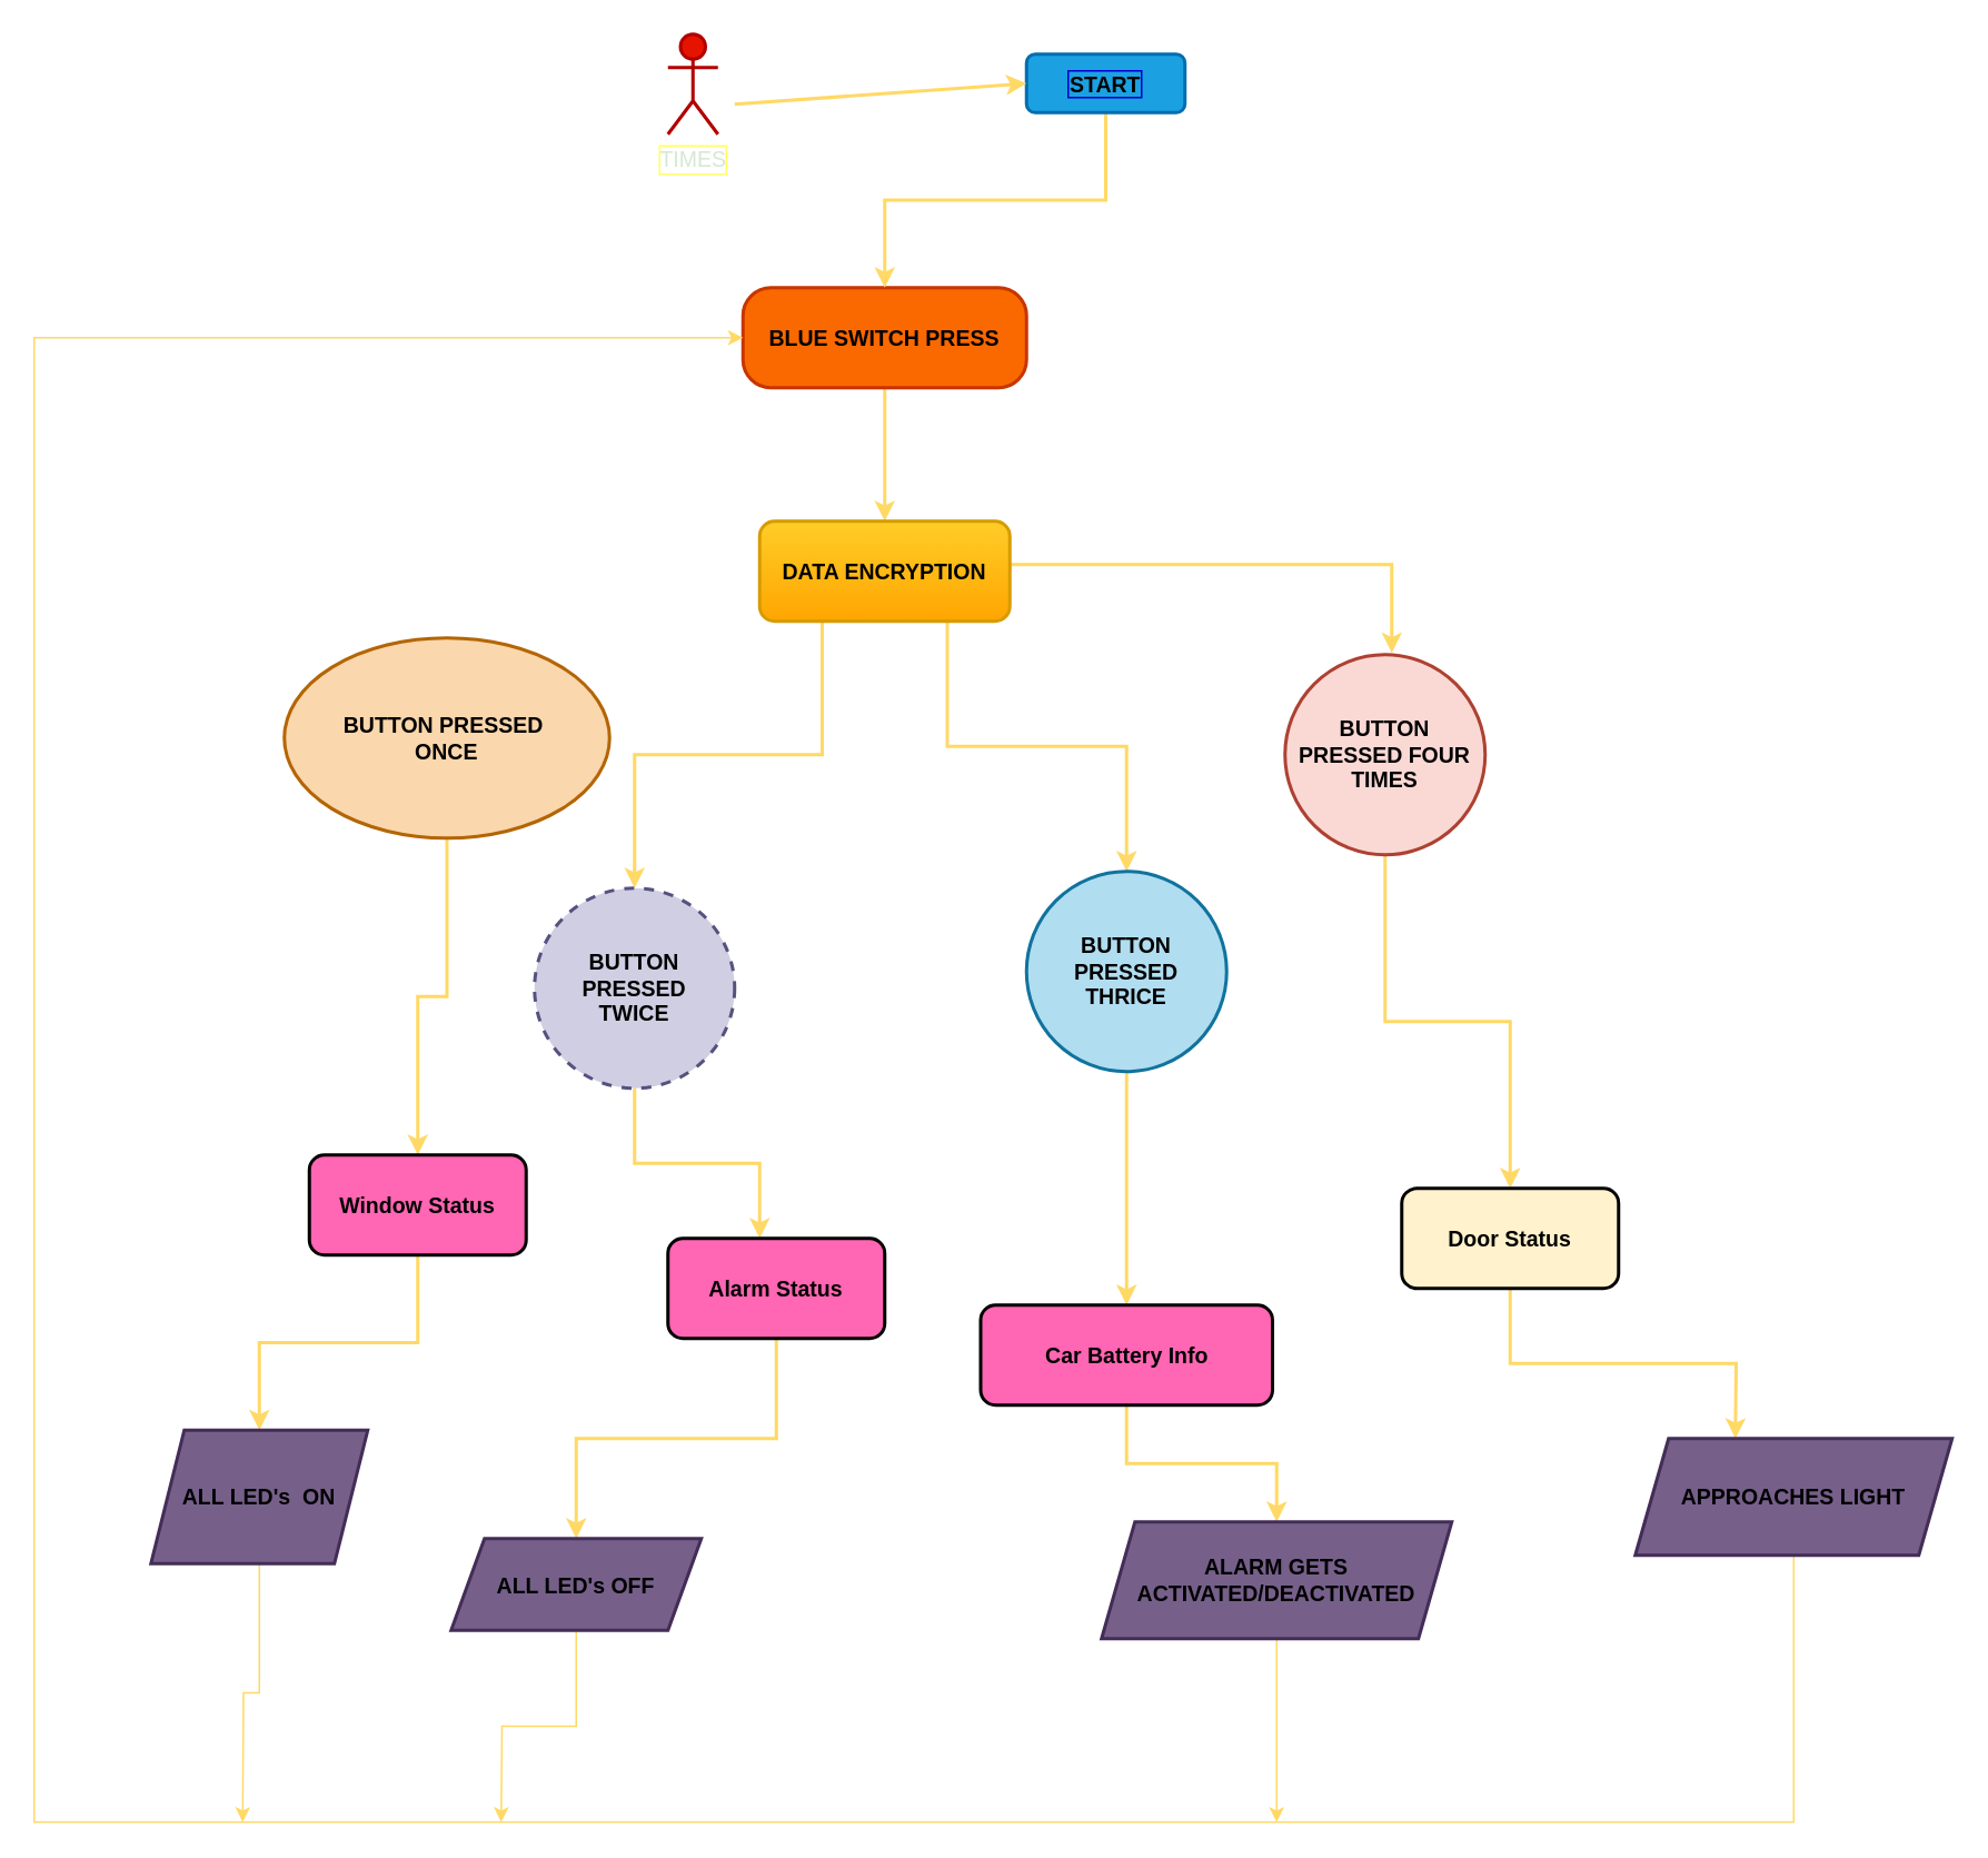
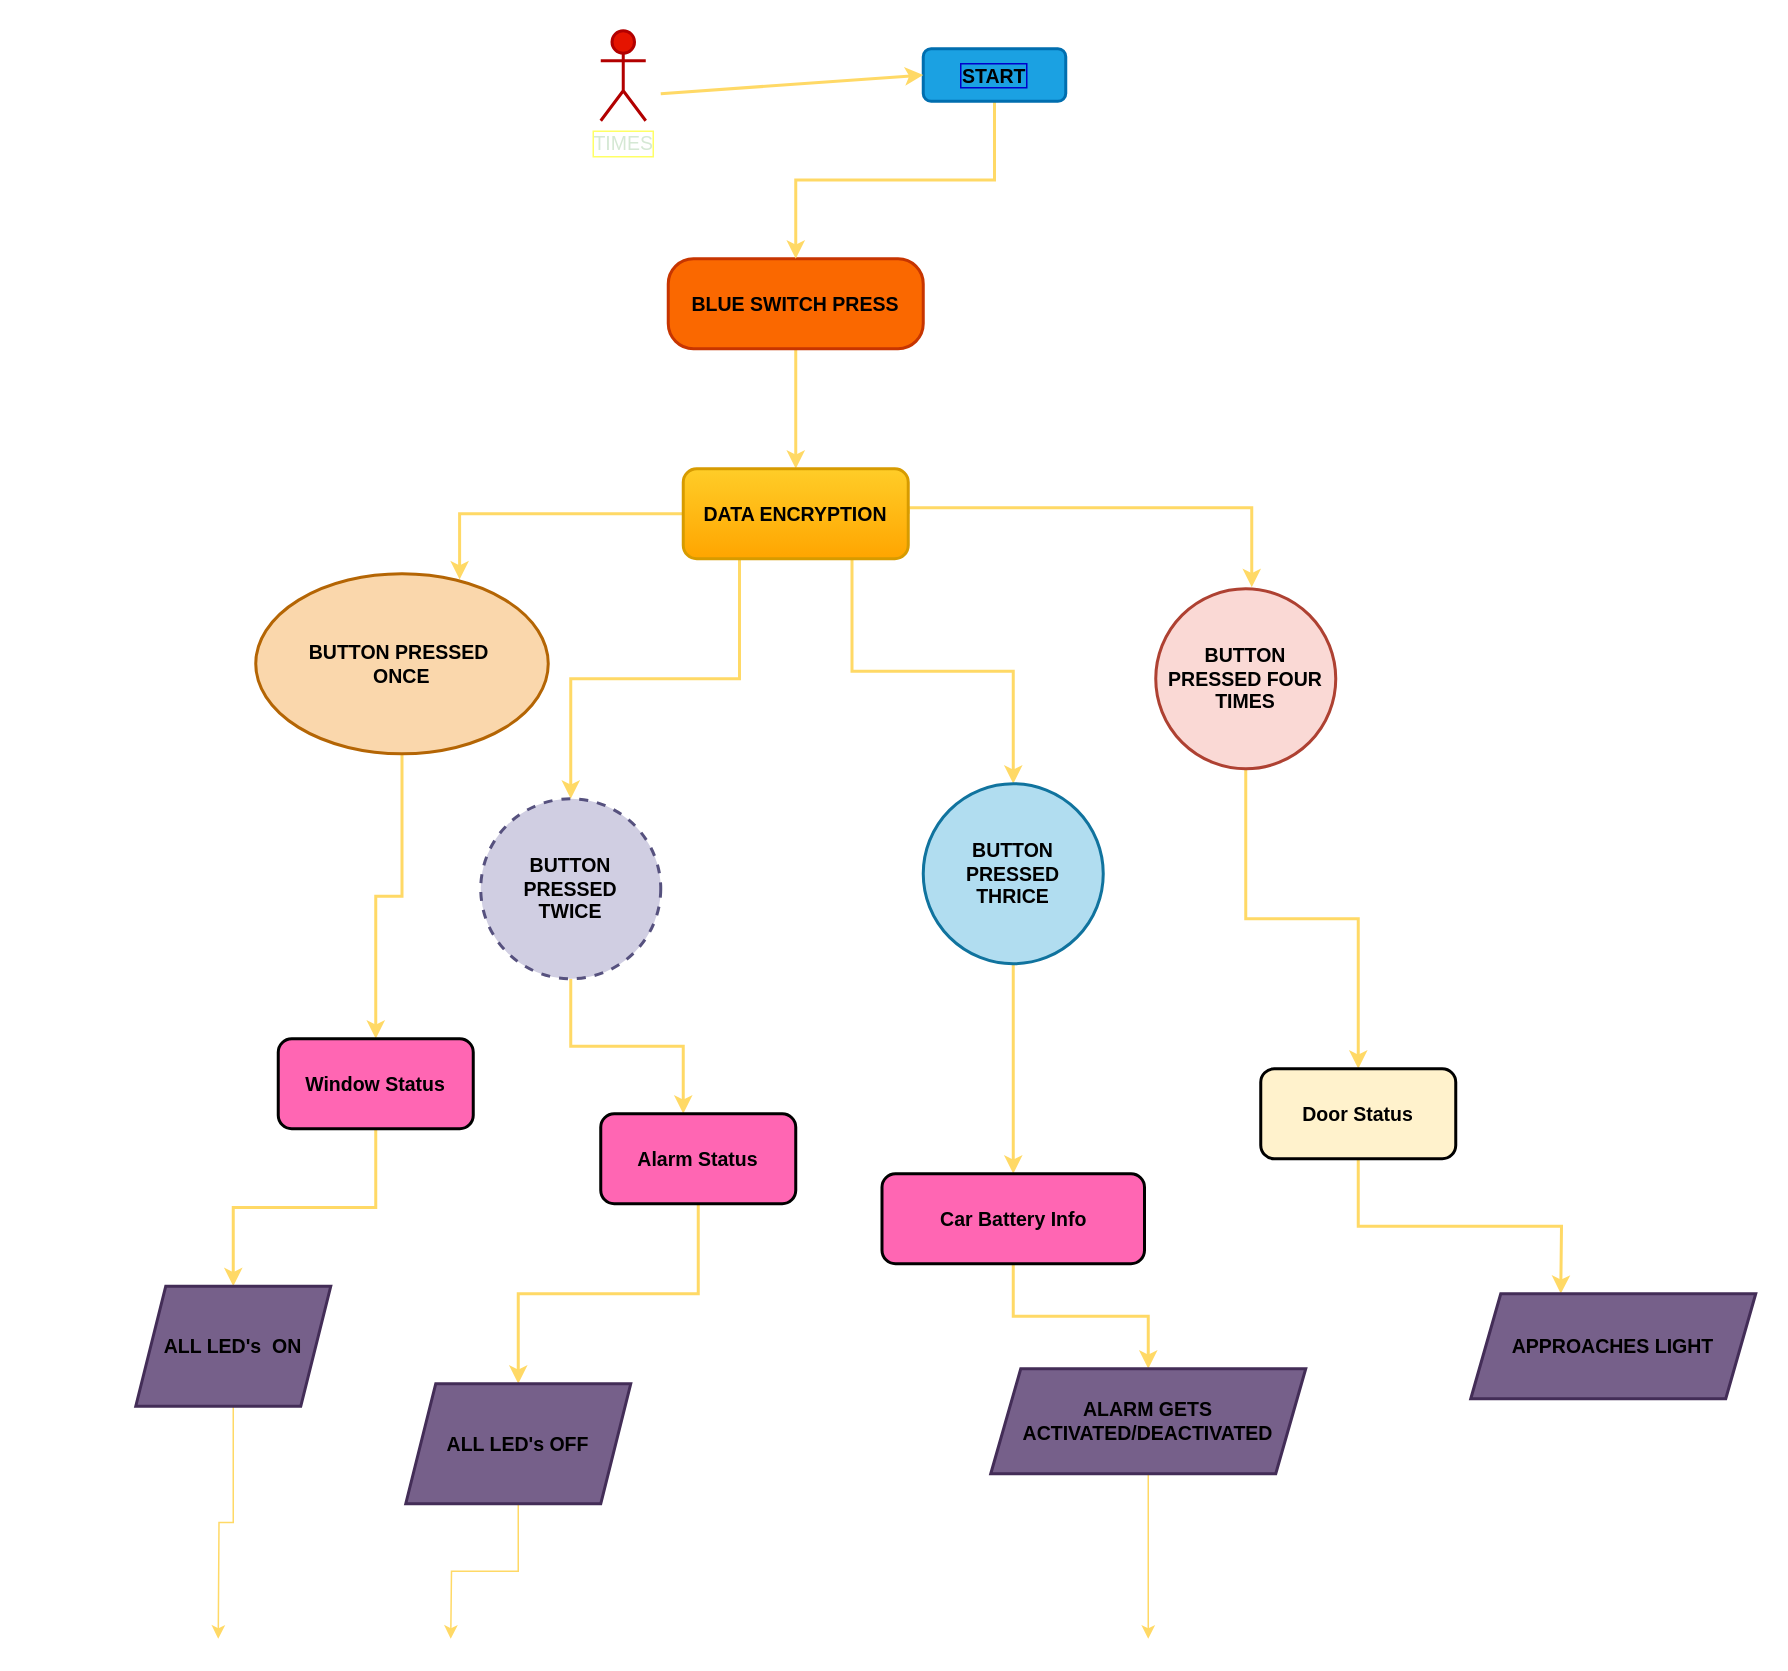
  <mxCell id="0" />
  <mxCell id="1" parent="0" />
  <mxCell id="2" style="edgeStyle=orthogonalEdgeStyle;rounded=0;orthogonalLoop=1;jettySize=auto;html=1;exitX=0.5;exitY=1;exitDx=0;exitDy=0;entryX=0.5;entryY=0;entryDx=0;entryDy=0;fontStyle=1;fillColor=#ffff88;strokeColor=#FFD966;strokeWidth=2;fontSize=13;" parent="1" source="3" target="8" edge="1"><mxGeometry relative="1" as="geometry" /></mxCell>
  <mxCell id="3" value="BLUE SWITCH PRESS" style="rounded=1;whiteSpace=wrap;html=1;arcSize=28;fontStyle=1;fillColor=#fa6800;strokeColor=#C73500;strokeWidth=2;fontSize=13;labelBackgroundColor=none;fontColor=#000000;" parent="1" vertex="1"><mxGeometry x="445" y="172" width="170" height="60" as="geometry" /></mxCell>
  <mxCell id="4" style="edgeStyle=orthogonalEdgeStyle;rounded=0;orthogonalLoop=1;jettySize=auto;html=1;exitX=1;exitY=0.5;exitDx=0;exitDy=0;fontStyle=1;strokeColor=#FFD966;strokeWidth=2;fontSize=13;" parent="1" source="8" edge="1"><mxGeometry relative="1" as="geometry"><mxPoint x="834" y="391" as="targetPoint" /><Array as="points"><mxPoint x="605" y="338" /><mxPoint x="834" y="338" /></Array></mxGeometry></mxCell>
  <mxCell id="5" style="edgeStyle=orthogonalEdgeStyle;rounded=0;orthogonalLoop=1;jettySize=auto;html=1;exitX=0.75;exitY=1;exitDx=0;exitDy=0;fontStyle=1;strokeColor=#FFD966;strokeWidth=2;fontSize=13;" parent="1" source="8" target="12" edge="1"><mxGeometry relative="1" as="geometry" /></mxCell>
+ <mxCell id="6" style="edgeStyle=orthogonalEdgeStyle;rounded=0;orthogonalLoop=1;jettySize=auto;html=1;exitX=0;exitY=0.5;exitDx=0;exitDy=0;entryX=0.697;entryY=0.032;entryDx=0;entryDy=0;entryPerimeter=0;fontStyle=1;strokeColor=#FFD966;strokeWidth=2;fontSize=13;" parent="1" source="8" target="14" edge="1"><mxGeometry relative="1" as="geometry" /></mxCell>
  <mxCell id="7" style="edgeStyle=orthogonalEdgeStyle;rounded=0;orthogonalLoop=1;jettySize=auto;html=1;exitX=0.25;exitY=1;exitDx=0;exitDy=0;entryX=0.5;entryY=0;entryDx=0;entryDy=0;fontStyle=1;strokeColor=#FFD966;strokeWidth=2;fontSize=13;" parent="1" source="8" target="10" edge="1"><mxGeometry relative="1" as="geometry" /></mxCell>
  <mxCell id="8" value="DATA ENCRYPTION" style="rounded=1;whiteSpace=wrap;html=1;fontStyle=1;fillColor=#ffcd28;gradientColor=#ffa500;strokeColor=#d79b00;strokeWidth=2;fontSize=13;" parent="1" vertex="1"><mxGeometry x="455" y="312" width="150" height="60" as="geometry" /></mxCell>
  <mxCell id="9" style="edgeStyle=orthogonalEdgeStyle;rounded=0;orthogonalLoop=1;jettySize=auto;html=1;exitX=0.5;exitY=1;exitDx=0;exitDy=0;entryX=0.423;entryY=0;entryDx=0;entryDy=0;entryPerimeter=0;fontStyle=1;strokeColor=#FFD966;strokeWidth=2;fontSize=13;" parent="1" source="10" target="20" edge="1"><mxGeometry relative="1" as="geometry" /></mxCell>
  <mxCell id="10" value="BUTTON PRESSED&lt;br style=&quot;font-size: 13px;&quot;&gt;TWICE" style="ellipse;whiteSpace=wrap;html=1;aspect=fixed;fontStyle=1;fillColor=#d0cee2;strokeColor=#56517e;strokeWidth=2;fontSize=13;dashed=1;" parent="1" vertex="1"><mxGeometry x="320" y="532" width="120" height="120" as="geometry" /></mxCell>
  <mxCell id="11" style="edgeStyle=orthogonalEdgeStyle;rounded=0;orthogonalLoop=1;jettySize=auto;html=1;exitX=0.5;exitY=1;exitDx=0;exitDy=0;entryX=0.5;entryY=0;entryDx=0;entryDy=0;fontStyle=1;strokeColor=#FFD966;strokeWidth=2;fontSize=13;" parent="1" source="12" target="22" edge="1"><mxGeometry relative="1" as="geometry" /></mxCell>
  <mxCell id="12" value="BUTTON PRESSED&lt;br style=&quot;font-size: 13px;&quot;&gt;THRICE" style="ellipse;whiteSpace=wrap;html=1;aspect=fixed;fontStyle=1;fillColor=#b1ddf0;strokeColor=#10739e;strokeWidth=2;fontSize=13;" parent="1" vertex="1"><mxGeometry x="615" y="522" width="120" height="120" as="geometry" /></mxCell>
  <mxCell id="13" style="edgeStyle=orthogonalEdgeStyle;rounded=0;orthogonalLoop=1;jettySize=auto;html=1;exitX=0.5;exitY=1;exitDx=0;exitDy=0;entryX=0.5;entryY=0;entryDx=0;entryDy=0;fontStyle=1;strokeColor=#FFD966;strokeWidth=2;fontSize=13;" parent="1" source="14" target="18" edge="1"><mxGeometry relative="1" as="geometry" /></mxCell>
  <mxCell id="14" value="BUTTON PRESSED&amp;nbsp;&lt;br style=&quot;font-size: 13px;&quot;&gt;ONCE" style="ellipse;whiteSpace=wrap;html=1;aspect=fixed;fontStyle=1;fillColor=#fad7ac;strokeColor=#b46504;strokeWidth=2;fontSize=13;" parent="1" vertex="1"><mxGeometry x="170" y="382" width="195" height="120" as="geometry" /></mxCell>
  <mxCell id="15" style="edgeStyle=orthogonalEdgeStyle;rounded=0;orthogonalLoop=1;jettySize=auto;html=1;exitX=0.5;exitY=1;exitDx=0;exitDy=0;entryX=0.5;entryY=0;entryDx=0;entryDy=0;fontStyle=1;strokeColor=#FFD966;strokeWidth=2;fontSize=13;" parent="1" source="16" target="24" edge="1"><mxGeometry relative="1" as="geometry" /></mxCell>
  <mxCell id="16" value="BUTTON PRESSED FOUR TIMES" style="ellipse;whiteSpace=wrap;html=1;aspect=fixed;fontStyle=1;fillColor=#fad9d5;strokeColor=#ae4132;strokeWidth=2;fontSize=13;" parent="1" vertex="1"><mxGeometry x="770" y="392" width="120" height="120" as="geometry" /></mxCell>
  <mxCell id="17" style="edgeStyle=orthogonalEdgeStyle;rounded=0;orthogonalLoop=1;jettySize=auto;html=1;exitX=0.5;exitY=1;exitDx=0;exitDy=0;entryX=0.5;entryY=0;entryDx=0;entryDy=0;fontStyle=1;strokeColor=#FFD966;strokeWidth=2;fontSize=13;" parent="1" source="18" target="30" edge="1"><mxGeometry relative="1" as="geometry"><mxPoint x="160" y="852" as="targetPoint" /></mxGeometry></mxCell>
  <mxCell id="18" value="Window Status" style="rounded=1;whiteSpace=wrap;html=1;fontStyle=1;fillColor=#FF66B3;strokeWidth=2;fontSize=13;" parent="1" vertex="1"><mxGeometry x="185" y="692" width="130" height="60" as="geometry" /></mxCell>
  <mxCell id="19" style="edgeStyle=orthogonalEdgeStyle;rounded=0;orthogonalLoop=1;jettySize=auto;html=1;exitX=0.5;exitY=1;exitDx=0;exitDy=0;entryX=0.5;entryY=0;entryDx=0;entryDy=0;fontStyle=1;strokeColor=#FFD966;strokeWidth=2;fontSize=13;" parent="1" source="20" target="28" edge="1"><mxGeometry relative="1" as="geometry" /></mxCell>
  <mxCell id="20" value="Alarm Status" style="rounded=1;whiteSpace=wrap;html=1;fontStyle=1;fillColor=#FF66B3;strokeWidth=2;fontSize=13;" parent="1" vertex="1"><mxGeometry x="400" y="742" width="130" height="60" as="geometry" /></mxCell>
  <mxCell id="21" style="edgeStyle=orthogonalEdgeStyle;rounded=0;orthogonalLoop=1;jettySize=auto;html=1;exitX=0.5;exitY=1;exitDx=0;exitDy=0;entryX=0.5;entryY=0;entryDx=0;entryDy=0;fontStyle=1;strokeColor=#FFD966;strokeWidth=2;fontSize=13;" parent="1" source="22" target="26" edge="1"><mxGeometry relative="1" as="geometry" /></mxCell>
  <mxCell id="22" value="Car Battery Info" style="rounded=1;whiteSpace=wrap;html=1;fontStyle=1;fillColor=#FF66B3;strokeWidth=2;fontSize=13;" parent="1" vertex="1"><mxGeometry x="587.5" y="782" width="175" height="60" as="geometry" /></mxCell>
  <mxCell id="23" style="edgeStyle=orthogonalEdgeStyle;rounded=0;orthogonalLoop=1;jettySize=auto;html=1;exitX=0.5;exitY=1;exitDx=0;exitDy=0;fontStyle=1;strokeColor=#FFD966;strokeWidth=2;fontSize=13;" parent="1" source="24" edge="1"><mxGeometry relative="1" as="geometry"><mxPoint x="1040" y="862" as="targetPoint" /></mxGeometry></mxCell>
  <mxCell id="24" value="Door Status" style="rounded=1;whiteSpace=wrap;html=1;fontStyle=1;fillColor=#fff2cc;strokeWidth=2;fontSize=13;" parent="1" vertex="1"><mxGeometry x="840" y="712" width="130" height="60" as="geometry" /></mxCell>
  <mxCell id="25" style="edgeStyle=orthogonalEdgeStyle;rounded=0;orthogonalLoop=1;jettySize=auto;html=1;exitX=0.5;exitY=1;exitDx=0;exitDy=0;fontStyle=1;strokeColor=#FFD966;fontSize=13;" parent="1" source="26" edge="1"><mxGeometry relative="1" as="geometry"><mxPoint x="765" y="1092" as="targetPoint" /></mxGeometry></mxCell>
  <mxCell id="26" value="&lt;font color=&quot;#000000&quot;&gt;ALARM GETS ACTIVATED/DEACTIVATED&lt;/font&gt;" style="shape=parallelogram;perimeter=parallelogramPerimeter;whiteSpace=wrap;html=1;fixedSize=1;fontStyle=1;fillColor=#76608a;fontColor=#ffffff;strokeColor=#432D57;strokeWidth=2;fontSize=13;" parent="1" vertex="1"><mxGeometry x="660" y="912" width="210" height="70" as="geometry" /></mxCell>
  <mxCell id="27" style="edgeStyle=orthogonalEdgeStyle;rounded=0;orthogonalLoop=1;jettySize=auto;html=1;exitX=0.5;exitY=1;exitDx=0;exitDy=0;fontStyle=1;strokeColor=#FFD966;fontSize=13;" parent="1" source="28" edge="1"><mxGeometry relative="1" as="geometry"><mxPoint x="300" y="1092" as="targetPoint" /></mxGeometry></mxCell>
- <mxCell id="28" value="&lt;font color=&quot;#000000&quot;&gt;ALL LED's OFF&lt;/font&gt;" style="shape=parallelogram;perimeter=parallelogramPerimeter;whiteSpace=wrap;html=1;fixedSize=1;fontStyle=1;fillColor=#76608a;fontColor=#ffffff;strokeColor=#432D57;strokeWidth=2;fontSize=13;" parent="1" vertex="1"><mxGeometry x="270" y="922" width="150" height="55" as="geometry" /></mxCell>
+ <mxCell id="28" value="&lt;font color=&quot;#000000&quot;&gt;ALL LED's OFF&lt;/font&gt;" style="shape=parallelogram;perimeter=parallelogramPerimeter;whiteSpace=wrap;html=1;fixedSize=1;fontStyle=1;fillColor=#76608a;fontColor=#ffffff;strokeColor=#432D57;strokeWidth=2;fontSize=13;" parent="1" vertex="1"><mxGeometry x="270" y="922" width="150" height="80" as="geometry" /></mxCell>
  <mxCell id="29" style="edgeStyle=orthogonalEdgeStyle;rounded=0;orthogonalLoop=1;jettySize=auto;html=1;exitX=0.5;exitY=1;exitDx=0;exitDy=0;fontStyle=1;strokeColor=#FFD966;fontSize=13;" parent="1" source="30" edge="1"><mxGeometry relative="1" as="geometry"><mxPoint x="145" y="1092" as="targetPoint" /></mxGeometry></mxCell>
  <mxCell id="30" value="&lt;font color=&quot;#000000&quot;&gt;ALL LED's&amp;nbsp; ON&lt;/font&gt;" style="shape=parallelogram;perimeter=parallelogramPerimeter;whiteSpace=wrap;html=1;fixedSize=1;fontStyle=1;fillColor=#76608a;fontColor=#ffffff;strokeColor=#432D57;strokeWidth=2;fontSize=13;" parent="1" vertex="1"><mxGeometry y="857" width="130" height="80" as="geometry" x="90" /></mxCell>
- <mxCell id="31" style="edgeStyle=orthogonalEdgeStyle;rounded=0;orthogonalLoop=1;jettySize=auto;html=1;exitX=0.5;exitY=1;exitDx=0;exitDy=0;entryX=0;entryY=0.5;entryDx=0;entryDy=0;fontStyle=1;strokeColor=#FFD966;fontSize=13;" parent="1" source="32" target="3" edge="1"><mxGeometry relative="1" as="geometry"><Array as="points"><mxPoint x="1075" y="1092" /><mxPoint x="20" y="1092" /><mxPoint x="20" y="202" /></Array></mxGeometry></mxCell>
  <mxCell id="32" value="&lt;font color=&quot;#000000&quot;&gt;APPROACHES LIGHT&lt;/font&gt;" style="shape=parallelogram;perimeter=parallelogramPerimeter;whiteSpace=wrap;html=1;fixedSize=1;fontStyle=1;fillColor=#76608a;fontColor=#ffffff;strokeColor=#432D57;strokeWidth=2;fontSize=13;" parent="1" vertex="1"><mxGeometry x="980" y="862" width="190" height="70" as="geometry" /></mxCell>
  <mxCell id="33" style="edgeStyle=orthogonalEdgeStyle;rounded=0;orthogonalLoop=1;jettySize=auto;html=1;exitX=0.5;exitY=1;exitDx=0;exitDy=0;entryX=0.5;entryY=0;entryDx=0;entryDy=0;strokeColor=#FFD966;strokeWidth=2;fontSize=13;" parent="1" source="34" target="3" edge="1"><mxGeometry relative="1" as="geometry" /></mxCell>
  <mxCell id="34" value="&lt;font color=&quot;#000000&quot; style=&quot;font-size: 13px;&quot;&gt;&lt;b style=&quot;font-size: 13px;&quot;&gt;START&lt;/b&gt;&lt;/font&gt;" style="rounded=1;whiteSpace=wrap;html=1;fillColor=#1ba1e2;fontColor=#ffffff;strokeColor=#006EAF;strokeWidth=2;fontSize=13;labelBorderColor=#0000CC;" parent="1" vertex="1"><mxGeometry x="615" y="32" width="95" height="35" as="geometry" /></mxCell>
  <mxCell id="35" value="" style="endArrow=classic;html=1;rounded=0;strokeColor=#FFD966;entryX=0;entryY=0.5;entryDx=0;entryDy=0;exitX=0.5;exitY=0.5;exitDx=0;exitDy=0;exitPerimeter=0;strokeWidth=2;fontSize=13;" parent="1" target="34" edge="1"><mxGeometry width="50" height="50" relative="1" as="geometry"><mxPoint x="440" y="62" as="sourcePoint" /><mxPoint x="570" as="targetPoint" y="-58" /></mxGeometry></mxCell>
  <mxCell id="36" value="&lt;font color=&quot;#d5e8d4&quot;&gt;TIMES&lt;/font&gt;" style="shape=umlActor;verticalLabelPosition=bottom;verticalAlign=top;html=1;outlineConnect=0;labelBackgroundColor=none;labelBorderColor=#FFFF66;fontSize=13;fontColor=#ffffff;strokeWidth=2;fillColor=#e51400;strokeColor=#B20000;" parent="1" vertex="1"><mxGeometry x="400" y="20" width="30" height="60" as="geometry" /></mxCell>
